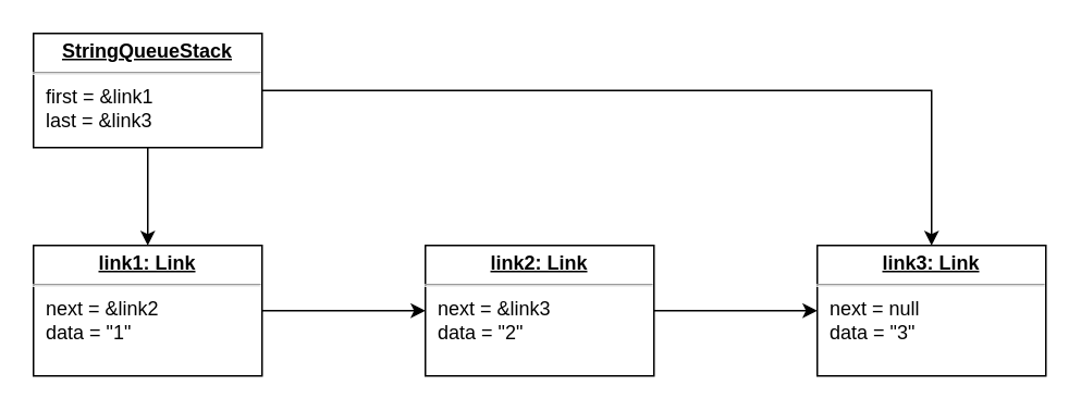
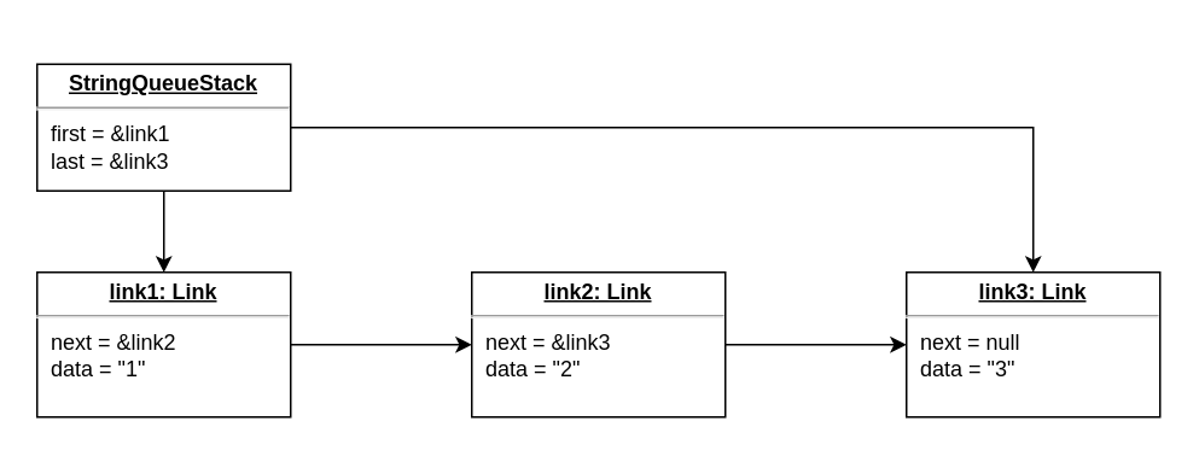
  <mxCell id="0" />
  <mxCell id="1" parent="0" />
  <mxCell id="2" style="edgeStyle=orthogonalEdgeStyle;rounded=0;orthogonalLoop=1;jettySize=auto;html=1;" parent="1" source="4" target="6" edge="1"><mxGeometry relative="1" as="geometry" /></mxCell>
  <mxCell id="3" style="edgeStyle=orthogonalEdgeStyle;rounded=0;orthogonalLoop=1;jettySize=auto;html=1;entryX=0.5;entryY=0;entryDx=0;entryDy=0;" edge="1" parent="1" source="4" target="9"><mxGeometry relative="1" as="geometry" /></mxCell>
- <mxCell id="4" value="&lt;p style=&quot;margin: 0px ; margin-top: 4px ; text-align: center ; text-decoration: underline&quot;&gt;&lt;b&gt;StringQueueStack&lt;/b&gt;&lt;/p&gt;&lt;hr&gt;&lt;p style=&quot;margin: 0px ; margin-left: 8px&quot;&gt;first = &amp;amp;link1&lt;/p&gt;&lt;p style=&quot;margin: 0px ; margin-left: 8px&quot;&gt;last = &amp;amp;link3&lt;/p&gt;" style="verticalAlign=top;align=left;overflow=fill;fontSize=12;fontFamily=Helvetica;html=1;rounded=0;shadow=0;comic=0;labelBackgroundColor=none;strokeWidth=1" parent="1" vertex="1"><mxGeometry x="20" y="20" width="140" height="70" as="geometry" /></mxCell>
+ <mxCell id="4" value="&lt;p style=&quot;margin: 0px ; margin-top: 4px ; text-align: center ; text-decoration: underline&quot;&gt;&lt;b&gt;StringQueueStack&lt;/b&gt;&lt;/p&gt;&lt;hr&gt;&lt;p style=&quot;margin: 0px ; margin-left: 8px&quot;&gt;first = &amp;amp;link1&lt;/p&gt;&lt;p style=&quot;margin: 0px ; margin-left: 8px&quot;&gt;last = &amp;amp;link3&lt;/p&gt;" style="verticalAlign=top;align=left;overflow=fill;fontSize=12;fontFamily=Helvetica;html=1;rounded=0;shadow=0;comic=0;labelBackgroundColor=none;strokeWidth=1" parent="1" vertex="1"><mxGeometry x="20" y="35" width="140" height="70" as="geometry" /></mxCell>
  <mxCell id="5" style="edgeStyle=orthogonalEdgeStyle;rounded=0;orthogonalLoop=1;jettySize=auto;html=1;" parent="1" source="6" target="8" edge="1"><mxGeometry relative="1" as="geometry" /></mxCell>
  <mxCell id="6" value="&lt;p style=&quot;margin: 0px ; margin-top: 4px ; text-align: center ; text-decoration: underline&quot;&gt;&lt;b&gt;link1: Link&lt;/b&gt;&lt;/p&gt;&lt;hr&gt;&lt;p style=&quot;margin: 0px ; margin-left: 8px&quot;&gt;next = &amp;amp;link2&lt;/p&gt;&lt;p style=&quot;margin: 0px ; margin-left: 8px&quot;&gt;data = &quot;1&quot;&lt;/p&gt;" style="verticalAlign=top;align=left;overflow=fill;fontSize=12;fontFamily=Helvetica;html=1;rounded=0;shadow=0;comic=0;labelBackgroundColor=none;strokeWidth=1" parent="1" vertex="1"><mxGeometry x="20" y="150" width="140" height="80" as="geometry" /></mxCell>
  <mxCell id="7" style="edgeStyle=orthogonalEdgeStyle;rounded=0;orthogonalLoop=1;jettySize=auto;html=1;" parent="1" source="8" target="9" edge="1"><mxGeometry relative="1" as="geometry" /></mxCell>
  <mxCell id="8" value="&lt;p style=&quot;margin: 0px ; margin-top: 4px ; text-align: center ; text-decoration: underline&quot;&gt;&lt;b&gt;link2: Link&lt;/b&gt;&lt;/p&gt;&lt;hr&gt;&lt;p style=&quot;margin: 0px ; margin-left: 8px&quot;&gt;next = &amp;amp;link3&lt;/p&gt;&lt;p style=&quot;margin: 0px ; margin-left: 8px&quot;&gt;data = &quot;2&quot;&lt;/p&gt;" style="verticalAlign=top;align=left;overflow=fill;fontSize=12;fontFamily=Helvetica;html=1;rounded=0;shadow=0;comic=0;labelBackgroundColor=none;strokeWidth=1" parent="1" vertex="1"><mxGeometry x="260" y="150" width="140" height="80" as="geometry" /></mxCell>
  <mxCell id="9" value="&lt;p style=&quot;margin: 0px ; margin-top: 4px ; text-align: center ; text-decoration: underline&quot;&gt;&lt;b&gt;link3: Link&lt;/b&gt;&lt;/p&gt;&lt;hr&gt;&lt;p style=&quot;margin: 0px ; margin-left: 8px&quot;&gt;next = null&lt;/p&gt;&lt;p style=&quot;margin: 0px ; margin-left: 8px&quot;&gt;data = &quot;3&quot;&lt;/p&gt;" style="verticalAlign=top;align=left;overflow=fill;fontSize=12;fontFamily=Helvetica;html=1;rounded=0;shadow=0;comic=0;labelBackgroundColor=none;strokeWidth=1" parent="1" vertex="1"><mxGeometry x="500" y="150" width="140" height="80" as="geometry" /></mxCell>
